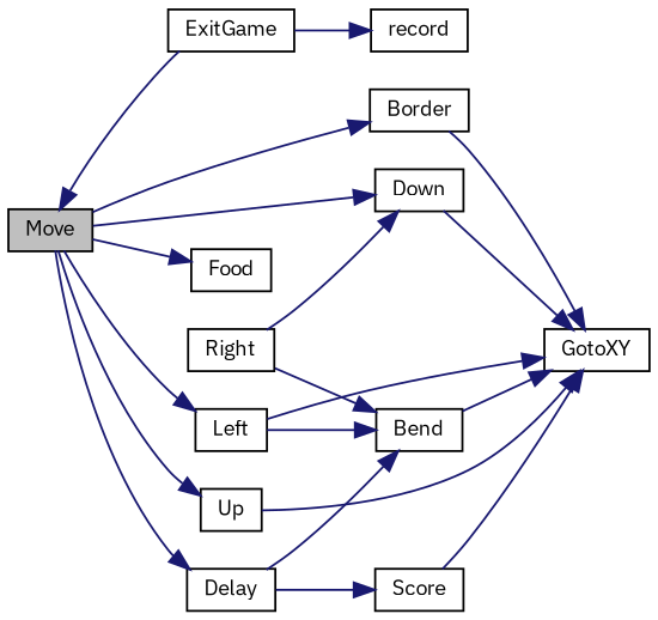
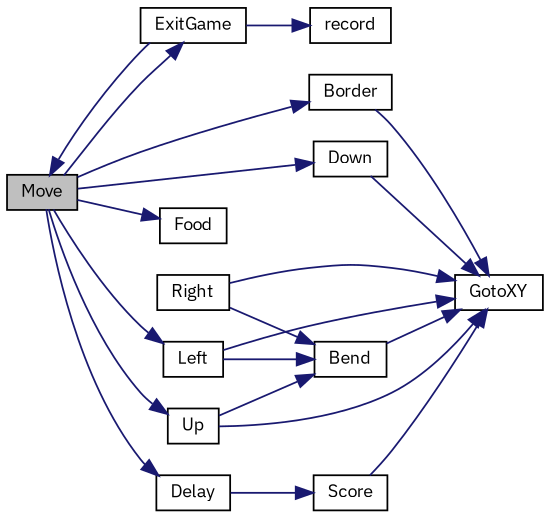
  digraph {
    fontname="IBM Plex Sans"
    rankdir=LR
    node [color=black fillcolor=white fontname="IBM Plex Sans" fontsize=10 shape=record style=filled]
    edge [color=midnightblue fontname="IBM Plex Sans" fontsize=10 labelfontname=Helvetica labelfontsize=10 style=solid]
    n1 [fillcolor=grey75 fontcolor=black height=0.2 label=Move width=0.4]
    n2 [height=0.2 label=Food width=0.4]
    n3 [height=0.2 label=Delay width=0.4]
    n4 [height=0.2 label=Border width=0.4]
    n5 [height=0.2 label=Left width=0.4]
    n6 [height=0.2 label=Down width=0.4]
    n7 [height=0.2 label=Up width=0.4]
    n8 [height=0.2 label=ExitGame width=0.4]
    n9 [height=0.2 label=Score width=0.4]
    n10 [height=0.2 label=GotoXY width=0.4]
    n11 [height=0.2 label=Right width=0.4]
    n12 [height=0.2 label=Bend width=0.4]
    n13 [height=0.2 label=record width=0.4]
    n1 -> n2
    n1 -> n3
    n1 -> n4
    n1 -> n5
    n1 -> n6
    n1 -> n7
+   n1 -> n8
    n3 -> n9
    n4 -> n10
    n5 -> n10
    n5 -> n12
    n6 -> n10
    n7 -> n10
-   n3 -> n12
+   n7 -> n12
    n8 -> n1
    n8 -> n13
    n9 -> n10
-   n11 -> n6
+   n11 -> n10
    n11 -> n12
    n12 -> n10
  }
